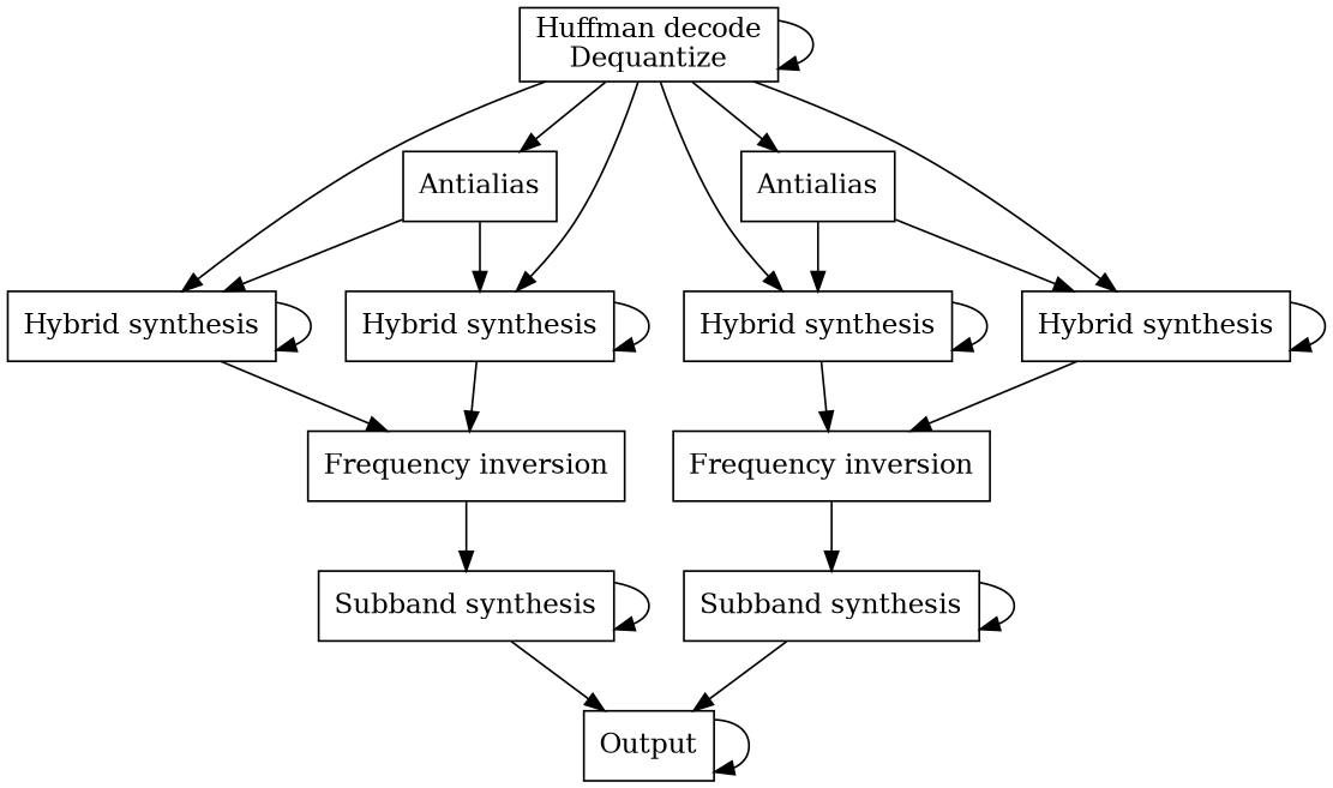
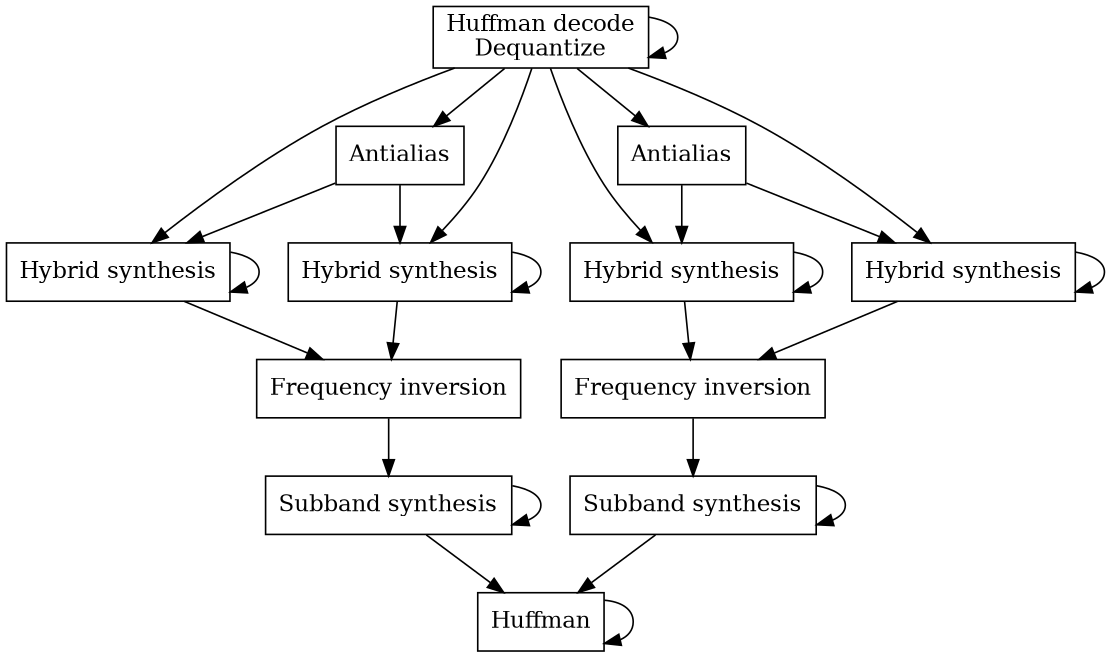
  digraph {
    node [shape=box]
    n1 [label=Antialias]
    n2 [label="Hybrid synthesis"]
    n3 [label="Hybrid synthesis"]
    n4 [label="Frequency inversion"]
    n5 [label="Subband synthesis"]
-   n6 [label=Output]
+   n6 [label=Huffman]
    n7 [label=Antialias]
    n8 [label="Hybrid synthesis"]
    n9 [label="Hybrid synthesis"]
    n10 [label="Frequency inversion"]
    n11 [label="Subband synthesis"]
    n12 [label="Huffman decode\nDequantize"]
    n1 -> n2
    n1 -> n3
    n2 -> n2
    n2 -> n4
    n3 -> n3
    n3 -> n4
    n4 -> n5
    n5 -> n5
    n5 -> n6
    n6 -> n6
    n7 -> n8
    n7 -> n9
    n8 -> n8
    n8 -> n10
    n9 -> n9
    n9 -> n10
    n10 -> n11
    n11 -> n6
    n11 -> n11
    n12 -> n1
    n12 -> n2
    n12 -> n3
    n12 -> n7
    n12 -> n8
    n12 -> n9
    n12 -> n12
  }
